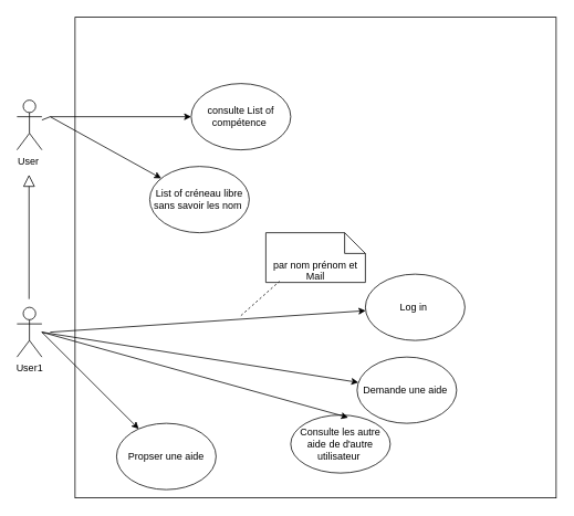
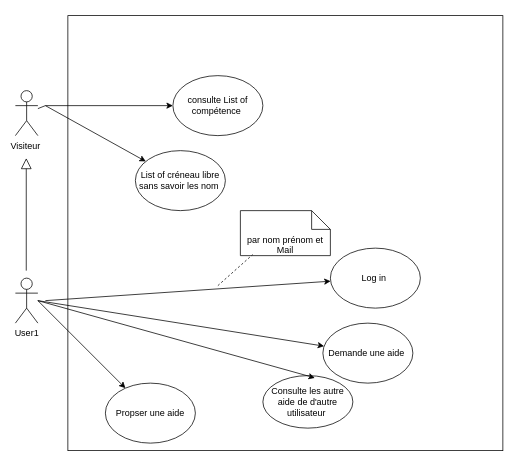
  <mxCell id="0" />
  <mxCell id="1" parent="0" />
  <mxCell id="2" value="" style="whiteSpace=wrap;html=1;aspect=fixed;" vertex="1" parent="1"><mxGeometry x="90" y="20" width="580" height="580" as="geometry" /></mxCell>
- <mxCell id="3" value="User&amp;nbsp;" style="shape=umlActor;verticalLabelPosition=bottom;verticalAlign=top;html=1;outlineConnect=0;" vertex="1" parent="1"><mxGeometry x="20" y="120" width="30" height="60" as="geometry" /></mxCell>
+ <mxCell id="3" value="Visiteur&amp;nbsp;" style="shape=umlActor;verticalLabelPosition=bottom;verticalAlign=top;html=1;outlineConnect=0;" vertex="1" parent="1"><mxGeometry x="20" y="120" width="30" height="60" as="geometry" /></mxCell>
  <mxCell id="4" value="" style="endArrow=classic;html=1;rounded=0;" edge="1" parent="1" target="5"><mxGeometry width="50" height="50" relative="1" as="geometry"><mxPoint x="60" y="140" as="sourcePoint" /><mxPoint x="210" y="140" as="targetPoint" /></mxGeometry></mxCell>
  <mxCell id="5" value="consulte List of compétence&amp;nbsp;" style="ellipse;whiteSpace=wrap;html=1;" vertex="1" parent="1"><mxGeometry x="230" y="100" width="120" height="80" as="geometry" /></mxCell>
  <mxCell id="6" value="List of créneau libre sans savoir les nom&amp;nbsp;" style="ellipse;whiteSpace=wrap;html=1;" vertex="1" parent="1"><mxGeometry x="180" y="200" width="120" height="80" as="geometry" /></mxCell>
  <mxCell id="7" value="" style="endArrow=classic;html=1;rounded=0;" edge="1" parent="1" source="3" target="6"><mxGeometry width="50" height="50" relative="1" as="geometry"><mxPoint x="400" y="360" as="sourcePoint" /><mxPoint x="450" y="310" as="targetPoint" /><Array as="points"><mxPoint x="60" y="140" /></Array></mxGeometry></mxCell>
  <mxCell id="8" value="User1" style="shape=umlActor;verticalLabelPosition=bottom;verticalAlign=top;html=1;outlineConnect=0;" vertex="1" parent="1"><mxGeometry x="20" y="370" width="30" height="60" as="geometry" /></mxCell>
  <mxCell id="9" value="" style="endArrow=classic;html=1;rounded=0;" edge="1" parent="1" target="10"><mxGeometry width="50" height="50" relative="1" as="geometry"><mxPoint x="60" y="400" as="sourcePoint" /><mxPoint x="140" y="390" as="targetPoint" /></mxGeometry></mxCell>
  <mxCell id="10" value="Log in&amp;nbsp;" style="ellipse;whiteSpace=wrap;html=1;" vertex="1" parent="1"><mxGeometry x="440" y="330" width="120" height="80" as="geometry" /></mxCell>
  <mxCell id="11" value="Demande une aide&amp;nbsp;" style="ellipse;whiteSpace=wrap;html=1;" vertex="1" parent="1"><mxGeometry x="430" y="430" width="120" height="80" as="geometry" /></mxCell>
  <mxCell id="12" value="" style="endArrow=classic;html=1;rounded=0;" edge="1" parent="1" target="11"><mxGeometry width="50" height="50" relative="1" as="geometry"><mxPoint x="50" y="400" as="sourcePoint" /><mxPoint x="450" y="310" as="targetPoint" /></mxGeometry></mxCell>
  <mxCell id="13" value="Consulte les autre aide de d'autre utilisateur&amp;nbsp;" style="ellipse;whiteSpace=wrap;html=1;direction=south;" vertex="1" parent="1"><mxGeometry x="350" y="500" width="120" height="70" as="geometry" /></mxCell>
  <mxCell id="14" value="" style="endArrow=classic;html=1;rounded=0;entryX=0.043;entryY=0.422;entryDx=0;entryDy=0;entryPerimeter=0;" edge="1" parent="1" target="13"><mxGeometry width="50" height="50" relative="1" as="geometry"><mxPoint x="50" y="400" as="sourcePoint" /><mxPoint x="450" y="310" as="targetPoint" /></mxGeometry></mxCell>
  <mxCell id="15" value="" style="endArrow=block;endFill=0;endSize=12;html=1;rounded=0;" edge="1" parent="1"><mxGeometry width="160" relative="1" as="geometry"><mxPoint x="34.5" y="360" as="sourcePoint" /><mxPoint x="34.5" y="210" as="targetPoint" /></mxGeometry></mxCell>
  <mxCell id="16" value="par nom prénom et Mail" style="shape=note2;boundedLbl=1;whiteSpace=wrap;html=1;size=25;verticalAlign=top;align=center;" vertex="1" parent="1"><mxGeometry x="320" y="280" width="120" height="60" as="geometry" /></mxCell>
  <mxCell id="17" value="" style="endArrow=none;dashed=1;html=1;rounded=0;entryX=0.137;entryY=0.977;entryDx=0;entryDy=0;entryPerimeter=0;" edge="1" parent="1" target="16"><mxGeometry width="50" height="50" relative="1" as="geometry"><mxPoint x="290" y="380" as="sourcePoint" /><mxPoint x="315" y="350" as="targetPoint" /></mxGeometry></mxCell>
  <mxCell id="18" value="Propser une aide" style="ellipse;whiteSpace=wrap;html=1;" vertex="1" parent="1"><mxGeometry x="140" y="510" width="120" height="80" as="geometry" /></mxCell>
  <mxCell id="19" value="" style="endArrow=classic;html=1;rounded=0;" edge="1" parent="1" target="18"><mxGeometry width="50" height="50" relative="1" as="geometry"><mxPoint x="50" y="400" as="sourcePoint" /><mxPoint x="430" y="310" as="targetPoint" /></mxGeometry></mxCell>
